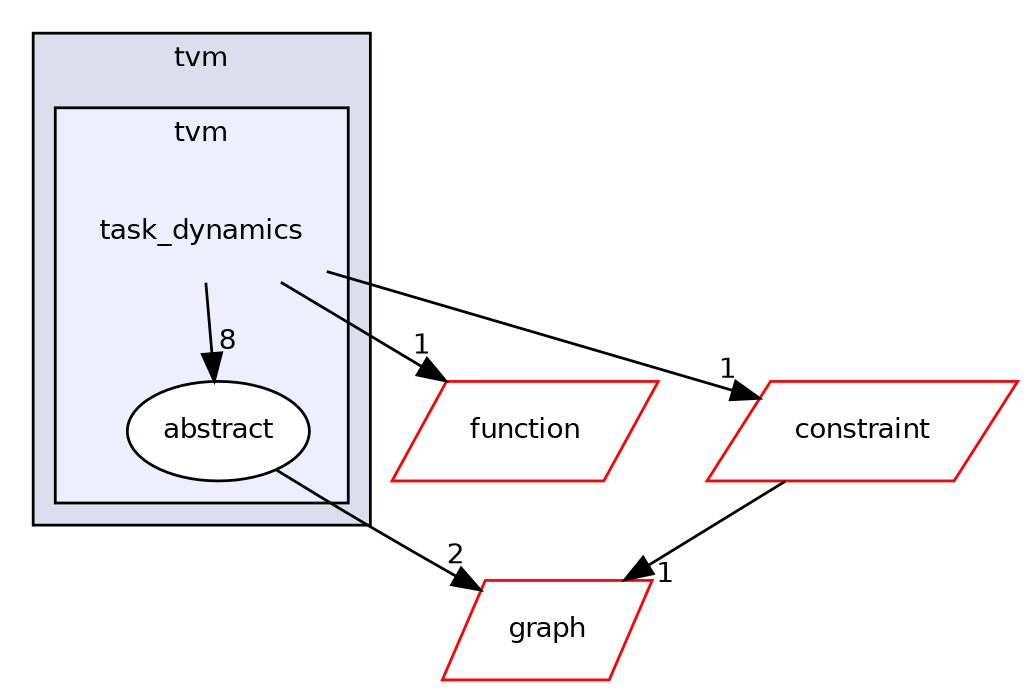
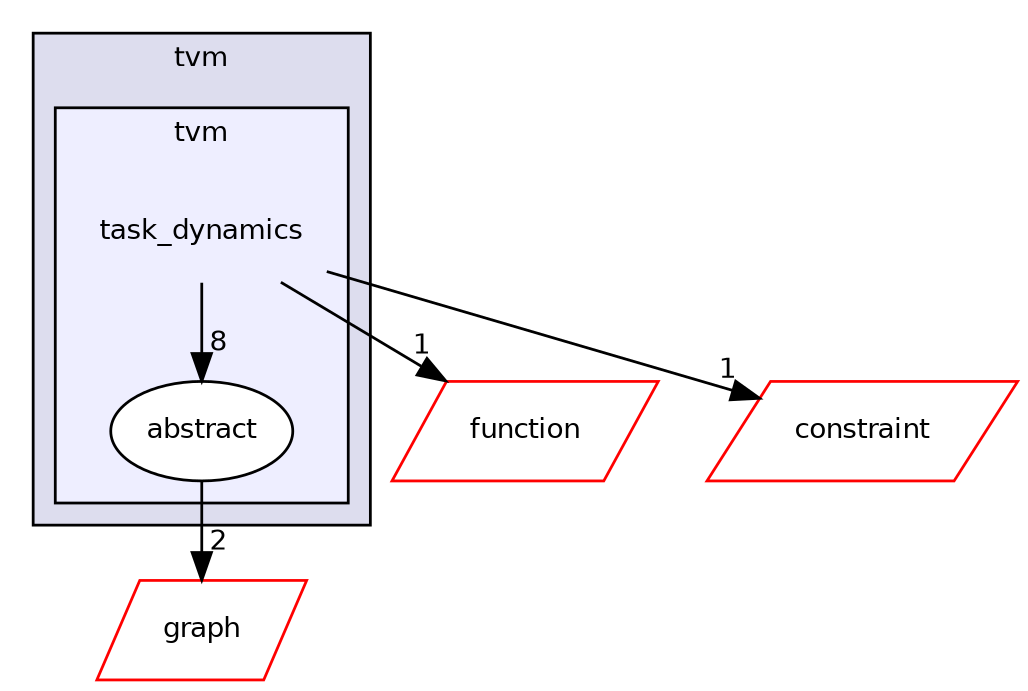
  digraph {
    compound=true
    node [fontname=Helvetica fontsize=10 shape=parallelogram color=red fillcolor=white style=filled]
    edge [headlabel=1 labeldistance=1.5 labelfontname=Helvetica labelfontsize=10]
    n1 [label=task_dynamics shape=plaintext color="" fillcolor="" style=""]
    n2 [color=black label=abstract shape=ellipse]
    n3 [label=function]
    n4 [label=constraint]
    n5 [label="graph"]
    subgraph cluster_1 {
      bgcolor="#ddddee"
      fontname=Helvetica
      fontsize=10
      label=tvm
      pencolor=black
      subgraph cluster_2 {
        bgcolor="#eeeeff"
        fontname=Helvetica
        fontsize=10
        label=tvm
        pencolor=black
        n1
        n2
      }
    }
    n1 -> n2 [headlabel=8]
    n1 -> n3
    n1 -> n4
    n2 -> n5 [headlabel=2]
-   n4 -> n5
  }
